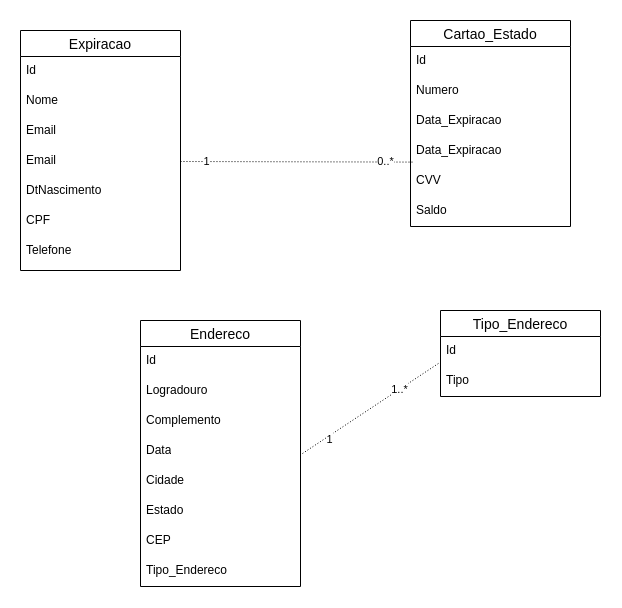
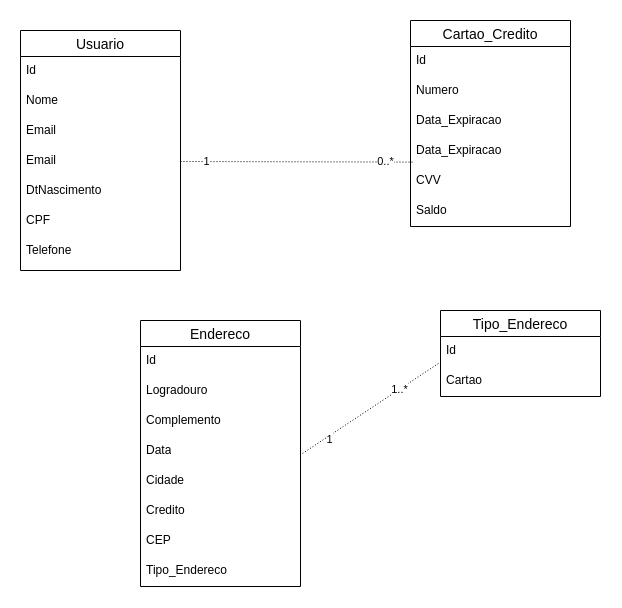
  <mxCell id="0" />
  <mxCell id="1" parent="0" />
- <mxCell id="2" value="Expiracao" style="swimlane;fontStyle=0;childLayout=stackLayout;horizontal=1;startSize=26;horizontalStack=0;resizeParent=1;resizeParentMax=0;resizeLast=0;collapsible=1;marginBottom=0;align=center;fontSize=14;" vertex="1" parent="1"><mxGeometry x="20" y="30" width="160" height="240" as="geometry" /></mxCell>
+ <mxCell id="2" value="Usuario" style="swimlane;fontStyle=0;childLayout=stackLayout;horizontal=1;startSize=26;horizontalStack=0;resizeParent=1;resizeParentMax=0;resizeLast=0;collapsible=1;marginBottom=0;align=center;fontSize=14;" vertex="1" parent="1"><mxGeometry x="20" y="30" width="160" height="240" as="geometry" /></mxCell>
  <mxCell id="3" value="Id" style="text;strokeColor=none;fillColor=none;spacingLeft=4;spacingRight=4;overflow=hidden;rotatable=0;points=[[0,0.5],[1,0.5]];portConstraint=eastwest;fontSize=12;whiteSpace=wrap;html=1;" vertex="1" parent="2"><mxGeometry y="26" width="160" height="30" as="geometry" /></mxCell>
  <mxCell id="4" value="Nome" style="text;strokeColor=none;fillColor=none;spacingLeft=4;spacingRight=4;overflow=hidden;rotatable=0;points=[[0,0.5],[1,0.5]];portConstraint=eastwest;fontSize=12;whiteSpace=wrap;html=1;" vertex="1" parent="2"><mxGeometry y="56" width="160" height="30" as="geometry" /></mxCell>
  <mxCell id="5" value="Email" style="text;strokeColor=none;fillColor=none;spacingLeft=4;spacingRight=4;overflow=hidden;rotatable=0;points=[[0,0.5],[1,0.5]];portConstraint=eastwest;fontSize=12;whiteSpace=wrap;html=1;" vertex="1" parent="2"><mxGeometry y="86" width="160" height="30" as="geometry" /></mxCell>
  <mxCell id="6" value="Email" style="text;strokeColor=none;fillColor=none;spacingLeft=4;spacingRight=4;overflow=hidden;rotatable=0;points=[[0,0.5],[1,0.5]];portConstraint=eastwest;fontSize=12;whiteSpace=wrap;html=1;" vertex="1" parent="2"><mxGeometry y="116" width="160" height="30" as="geometry" /></mxCell>
  <mxCell id="7" value="DtNascimento" style="text;strokeColor=none;fillColor=none;spacingLeft=4;spacingRight=4;overflow=hidden;rotatable=0;points=[[0,0.5],[1,0.5]];portConstraint=eastwest;fontSize=12;whiteSpace=wrap;html=1;" vertex="1" parent="2"><mxGeometry y="146" width="160" height="30" as="geometry" /></mxCell>
  <mxCell id="8" value="CPF&lt;div&gt;&lt;br&gt;&lt;/div&gt;" style="text;strokeColor=none;fillColor=none;spacingLeft=4;spacingRight=4;overflow=hidden;rotatable=0;points=[[0,0.5],[1,0.5]];portConstraint=eastwest;fontSize=12;whiteSpace=wrap;html=1;" vertex="1" parent="2"><mxGeometry y="176" width="160" height="30" as="geometry" /></mxCell>
  <mxCell id="9" value="Telefone" style="text;strokeColor=none;fillColor=none;spacingLeft=4;spacingRight=4;overflow=hidden;rotatable=0;points=[[0,0.5],[1,0.5]];portConstraint=eastwest;fontSize=12;whiteSpace=wrap;html=1;" vertex="1" parent="2"><mxGeometry y="206" width="160" height="34" as="geometry" /></mxCell>
- <mxCell id="10" value="Cartao_Estado" style="swimlane;fontStyle=0;childLayout=stackLayout;horizontal=1;startSize=26;horizontalStack=0;resizeParent=1;resizeParentMax=0;resizeLast=0;collapsible=1;marginBottom=0;align=center;fontSize=14;" vertex="1" parent="1"><mxGeometry x="410" y="20" width="160" height="206" as="geometry" /></mxCell>
+ <mxCell id="10" value="Cartao_Credito" style="swimlane;fontStyle=0;childLayout=stackLayout;horizontal=1;startSize=26;horizontalStack=0;resizeParent=1;resizeParentMax=0;resizeLast=0;collapsible=1;marginBottom=0;align=center;fontSize=14;" vertex="1" parent="1"><mxGeometry x="410" y="20" width="160" height="206" as="geometry" /></mxCell>
  <mxCell id="11" value="Id" style="text;strokeColor=none;fillColor=none;spacingLeft=4;spacingRight=4;overflow=hidden;rotatable=0;points=[[0,0.5],[1,0.5]];portConstraint=eastwest;fontSize=12;whiteSpace=wrap;html=1;" vertex="1" parent="10"><mxGeometry y="26" width="160" height="30" as="geometry" /></mxCell>
  <mxCell id="12" value="Numero" style="text;strokeColor=none;fillColor=none;spacingLeft=4;spacingRight=4;overflow=hidden;rotatable=0;points=[[0,0.5],[1,0.5]];portConstraint=eastwest;fontSize=12;whiteSpace=wrap;html=1;" vertex="1" parent="10"><mxGeometry y="56" width="160" height="30" as="geometry" /></mxCell>
  <mxCell id="13" value="Data_Expiracao" style="text;strokeColor=none;fillColor=none;spacingLeft=4;spacingRight=4;overflow=hidden;rotatable=0;points=[[0,0.5],[1,0.5]];portConstraint=eastwest;fontSize=12;whiteSpace=wrap;html=1;" vertex="1" parent="10"><mxGeometry y="86" width="160" height="30" as="geometry" /></mxCell>
  <mxCell id="14" value="Data_Expiracao" style="text;strokeColor=none;fillColor=none;spacingLeft=4;spacingRight=4;overflow=hidden;rotatable=0;points=[[0,0.5],[1,0.5]];portConstraint=eastwest;fontSize=12;whiteSpace=wrap;html=1;" vertex="1" parent="10"><mxGeometry y="116" width="160" height="30" as="geometry" /></mxCell>
  <mxCell id="15" value="CVV&lt;div&gt;&lt;br&gt;&lt;/div&gt;" style="text;strokeColor=none;fillColor=none;spacingLeft=4;spacingRight=4;overflow=hidden;rotatable=0;points=[[0,0.5],[1,0.5]];portConstraint=eastwest;fontSize=12;whiteSpace=wrap;html=1;" vertex="1" parent="10"><mxGeometry y="146" width="160" height="30" as="geometry" /></mxCell>
  <mxCell id="16" value="Saldo" style="text;strokeColor=none;fillColor=none;spacingLeft=4;spacingRight=4;overflow=hidden;rotatable=0;points=[[0,0.5],[1,0.5]];portConstraint=eastwest;fontSize=12;whiteSpace=wrap;html=1;" vertex="1" parent="10"><mxGeometry y="176" width="160" height="30" as="geometry" /></mxCell>
  <mxCell id="17" value="Endereco" style="swimlane;fontStyle=0;childLayout=stackLayout;horizontal=1;startSize=26;horizontalStack=0;resizeParent=1;resizeParentMax=0;resizeLast=0;collapsible=1;marginBottom=0;align=center;fontSize=14;" vertex="1" parent="1"><mxGeometry x="140" y="320" width="160" height="266" as="geometry" /></mxCell>
  <mxCell id="18" value="Id" style="text;strokeColor=none;fillColor=none;spacingLeft=4;spacingRight=4;overflow=hidden;rotatable=0;points=[[0,0.5],[1,0.5]];portConstraint=eastwest;fontSize=12;whiteSpace=wrap;html=1;" vertex="1" parent="17"><mxGeometry y="26" width="160" height="30" as="geometry" /></mxCell>
  <mxCell id="19" value="Logradouro" style="text;strokeColor=none;fillColor=none;spacingLeft=4;spacingRight=4;overflow=hidden;rotatable=0;points=[[0,0.5],[1,0.5]];portConstraint=eastwest;fontSize=12;whiteSpace=wrap;html=1;" vertex="1" parent="17"><mxGeometry y="56" width="160" height="30" as="geometry" /></mxCell>
  <mxCell id="20" value="Complemento" style="text;strokeColor=none;fillColor=none;spacingLeft=4;spacingRight=4;overflow=hidden;rotatable=0;points=[[0,0.5],[1,0.5]];portConstraint=eastwest;fontSize=12;whiteSpace=wrap;html=1;" vertex="1" parent="17"><mxGeometry y="86" width="160" height="30" as="geometry" /></mxCell>
  <mxCell id="21" value="Data&lt;div&gt;&lt;br&gt;&lt;/div&gt;" style="text;strokeColor=none;fillColor=none;spacingLeft=4;spacingRight=4;overflow=hidden;rotatable=0;points=[[0,0.5],[1,0.5]];portConstraint=eastwest;fontSize=12;whiteSpace=wrap;html=1;" vertex="1" parent="17"><mxGeometry y="116" width="160" height="30" as="geometry" /></mxCell>
  <mxCell id="22" value="Cidade" style="text;strokeColor=none;fillColor=none;spacingLeft=4;spacingRight=4;overflow=hidden;rotatable=0;points=[[0,0.5],[1,0.5]];portConstraint=eastwest;fontSize=12;whiteSpace=wrap;html=1;" vertex="1" parent="17"><mxGeometry y="146" width="160" height="30" as="geometry" /></mxCell>
- <mxCell id="23" value="Estado" style="text;strokeColor=none;fillColor=none;spacingLeft=4;spacingRight=4;overflow=hidden;rotatable=0;points=[[0,0.5],[1,0.5]];portConstraint=eastwest;fontSize=12;whiteSpace=wrap;html=1;" vertex="1" parent="17"><mxGeometry y="176" width="160" height="30" as="geometry" /></mxCell>
+ <mxCell id="23" value="Credito" style="text;strokeColor=none;fillColor=none;spacingLeft=4;spacingRight=4;overflow=hidden;rotatable=0;points=[[0,0.5],[1,0.5]];portConstraint=eastwest;fontSize=12;whiteSpace=wrap;html=1;" vertex="1" parent="17"><mxGeometry y="176" width="160" height="30" as="geometry" /></mxCell>
  <mxCell id="24" value="CEP&lt;div&gt;&lt;br&gt;&lt;/div&gt;" style="text;strokeColor=none;fillColor=none;spacingLeft=4;spacingRight=4;overflow=hidden;rotatable=0;points=[[0,0.5],[1,0.5]];portConstraint=eastwest;fontSize=12;whiteSpace=wrap;html=1;" vertex="1" parent="17"><mxGeometry y="206" width="160" height="30" as="geometry" /></mxCell>
  <mxCell id="25" value="Tipo_Endereco" style="text;strokeColor=none;fillColor=none;spacingLeft=4;spacingRight=4;overflow=hidden;rotatable=0;points=[[0,0.5],[1,0.5]];portConstraint=eastwest;fontSize=12;whiteSpace=wrap;html=1;" vertex="1" parent="17"><mxGeometry y="236" width="160" height="30" as="geometry" /></mxCell>
  <mxCell id="26" value="Tipo_Endereco" style="swimlane;fontStyle=0;childLayout=stackLayout;horizontal=1;startSize=26;horizontalStack=0;resizeParent=1;resizeParentMax=0;resizeLast=0;collapsible=1;marginBottom=0;align=center;fontSize=14;" vertex="1" parent="1"><mxGeometry x="440" y="310" width="160" height="86" as="geometry"><mxRectangle x="334" y="290" width="130" height="30" as="alternateBounds" /></mxGeometry></mxCell>
  <mxCell id="27" value="Id" style="text;strokeColor=none;fillColor=none;spacingLeft=4;spacingRight=4;overflow=hidden;rotatable=0;points=[[0,0.5],[1,0.5]];portConstraint=eastwest;fontSize=12;whiteSpace=wrap;html=1;" vertex="1" parent="26"><mxGeometry y="26" width="160" height="30" as="geometry" /></mxCell>
- <mxCell id="28" value="Tipo" style="text;strokeColor=none;fillColor=none;spacingLeft=4;spacingRight=4;overflow=hidden;rotatable=0;points=[[0,0.5],[1,0.5]];portConstraint=eastwest;fontSize=12;whiteSpace=wrap;html=1;" vertex="1" parent="26"><mxGeometry y="56" width="160" height="30" as="geometry" /></mxCell>
+ <mxCell id="28" value="Cartao" style="text;strokeColor=none;fillColor=none;spacingLeft=4;spacingRight=4;overflow=hidden;rotatable=0;points=[[0,0.5],[1,0.5]];portConstraint=eastwest;fontSize=12;whiteSpace=wrap;html=1;" vertex="1" parent="26"><mxGeometry y="56" width="160" height="30" as="geometry" /></mxCell>
  <mxCell id="29" value="" style="endArrow=none;html=1;rounded=0;dashed=1;dashPattern=1 2;elbow=vertical;exitX=1;exitY=0.5;exitDx=0;exitDy=0;entryX=0.013;entryY=0.853;entryDx=0;entryDy=0;entryPerimeter=0;" edge="1" parent="1" source="6" target="14"><mxGeometry relative="1" as="geometry"><mxPoint x="200" y="160" as="sourcePoint" /><mxPoint x="360" y="160" as="targetPoint" /></mxGeometry></mxCell>
  <mxCell id="30" value="" style="resizable=0;html=1;whiteSpace=wrap;align=left;verticalAlign=bottom;" connectable="0" vertex="1" parent="29"><mxGeometry x="-1" relative="1" as="geometry" /></mxCell>
  <mxCell id="31" value="&amp;nbsp;&amp;nbsp;" style="resizable=0;html=1;whiteSpace=wrap;align=right;verticalAlign=bottom;" connectable="0" vertex="1" parent="29"><mxGeometry x="1" relative="1" as="geometry" /></mxCell>
  <mxCell id="32" value="0..*" style="edgeLabel;html=1;align=center;verticalAlign=middle;resizable=0;points=[];" vertex="1" connectable="0" parent="29"><mxGeometry x="0.661" y="3" relative="1" as="geometry"><mxPoint x="11" y="2" as="offset" /></mxGeometry></mxCell>
  <mxCell id="33" value="1" style="edgeLabel;html=1;align=center;verticalAlign=middle;resizable=0;points=[];" vertex="1" connectable="0" parent="29"><mxGeometry x="-0.786" y="1" relative="1" as="geometry"><mxPoint as="offset" /></mxGeometry></mxCell>
  <mxCell id="34" value="" style="endArrow=none;html=1;rounded=0;dashed=1;dashPattern=1 2;elbow=vertical;entryX=-0.015;entryY=0.853;entryDx=0;entryDy=0;entryPerimeter=0;" edge="1" parent="1"><mxGeometry relative="1" as="geometry"><mxPoint x="302" y="453" as="sourcePoint" /><mxPoint x="440" y="361.59" as="targetPoint" /></mxGeometry></mxCell>
  <mxCell id="35" value="" style="resizable=0;html=1;whiteSpace=wrap;align=left;verticalAlign=bottom;" connectable="0" vertex="1" parent="34"><mxGeometry x="-1" relative="1" as="geometry" /></mxCell>
  <mxCell id="36" value="" style="resizable=0;html=1;whiteSpace=wrap;align=right;verticalAlign=bottom;" connectable="0" vertex="1" parent="34"><mxGeometry x="1" relative="1" as="geometry"><mxPoint x="-8" y="18" as="offset" /></mxGeometry></mxCell>
  <mxCell id="37" value="1" style="edgeLabel;html=1;align=center;verticalAlign=middle;resizable=0;points=[];" vertex="1" connectable="0" parent="34"><mxGeometry x="-0.641" y="-2" relative="1" as="geometry"><mxPoint as="offset" /></mxGeometry></mxCell>
  <mxCell id="38" value="1..*" style="edgeLabel;html=1;align=center;verticalAlign=middle;resizable=0;points=[];" vertex="1" connectable="0" parent="34"><mxGeometry x="0.403" relative="1" as="geometry"><mxPoint as="offset" /></mxGeometry></mxCell>
